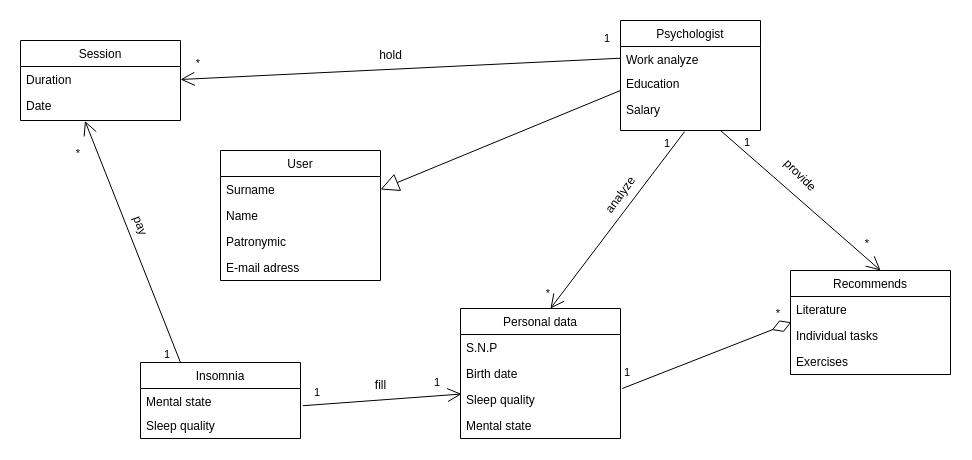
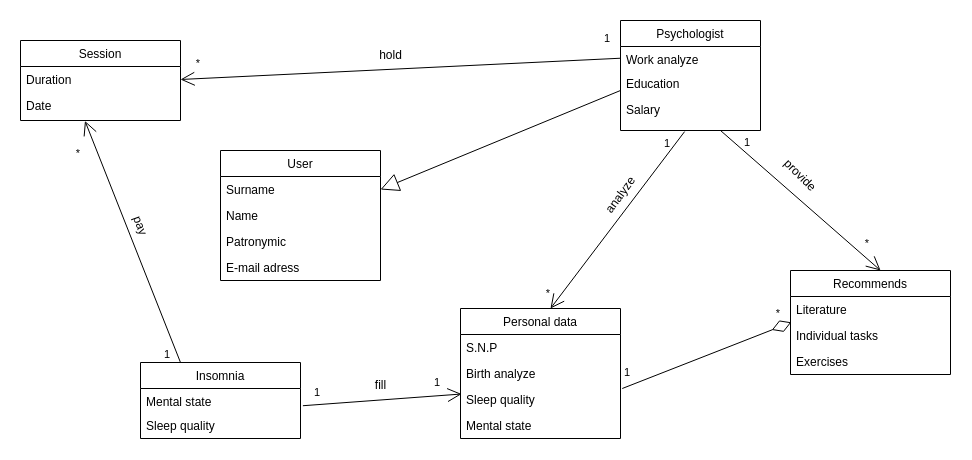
  <mxCell id="0" />
  <mxCell id="1" parent="0" />
  <mxCell id="2" value="User" style="swimlane;fontStyle=0;childLayout=stackLayout;horizontal=1;startSize=26;fillColor=none;horizontalStack=0;resizeParent=1;resizeParentMax=0;resizeLast=0;collapsible=1;marginBottom=0;" parent="1" vertex="1"><mxGeometry x="220" y="150" width="160" height="130" as="geometry" /></mxCell>
  <mxCell id="3" value="Surname" style="text;strokeColor=none;fillColor=none;align=left;verticalAlign=top;spacingLeft=4;spacingRight=4;overflow=hidden;rotatable=0;points=[[0,0.5],[1,0.5]];portConstraint=eastwest;" parent="2" vertex="1"><mxGeometry y="26" width="160" height="26" as="geometry" /></mxCell>
  <mxCell id="4" value="Name" style="text;strokeColor=none;fillColor=none;align=left;verticalAlign=top;spacingLeft=4;spacingRight=4;overflow=hidden;rotatable=0;points=[[0,0.5],[1,0.5]];portConstraint=eastwest;" parent="2" vertex="1"><mxGeometry y="52" width="160" height="26" as="geometry" /></mxCell>
  <mxCell id="5" value="Patronymic" style="text;strokeColor=none;fillColor=none;align=left;verticalAlign=top;spacingLeft=4;spacingRight=4;overflow=hidden;rotatable=0;points=[[0,0.5],[1,0.5]];portConstraint=eastwest;" parent="2" vertex="1"><mxGeometry y="78" width="160" height="26" as="geometry" /></mxCell>
  <mxCell id="6" value="E-mail adress" style="text;strokeColor=none;fillColor=none;align=left;verticalAlign=top;spacingLeft=4;spacingRight=4;overflow=hidden;rotatable=0;points=[[0,0.5],[1,0.5]];portConstraint=eastwest;" parent="2" vertex="1"><mxGeometry y="104" width="160" height="26" as="geometry" /></mxCell>
  <mxCell id="7" value="Psychologist" style="swimlane;fontStyle=0;childLayout=stackLayout;horizontal=1;startSize=26;fillColor=none;horizontalStack=0;resizeParent=1;resizeParentMax=0;resizeLast=0;collapsible=1;marginBottom=0;" parent="1" vertex="1"><mxGeometry x="620" y="20" width="140" height="110" as="geometry" /></mxCell>
  <mxCell id="8" value="" style="endArrow=none;html=1;startSize=12;startArrow=open;startFill=0;entryX=1.015;entryY=0.718;entryDx=0;entryDy=0;entryPerimeter=0;exitX=1;exitY=0.5;exitDx=0;exitDy=0;" parent="7" source="18" edge="1"><mxGeometry relative="1" as="geometry"><mxPoint x="158.72" y="26.004" as="sourcePoint" /><mxPoint x="1.137e-13" y="37.722" as="targetPoint" /></mxGeometry></mxCell>
  <mxCell id="9" value="1" style="edgeLabel;resizable=0;html=1;align=right;verticalAlign=bottom;" parent="8" connectable="0" vertex="1"><mxGeometry x="1" relative="1" as="geometry"><mxPoint x="-10" y="-12" as="offset" /></mxGeometry></mxCell>
  <mxCell id="10" value="Work analyze" style="text;strokeColor=none;fillColor=none;align=left;verticalAlign=top;spacingLeft=4;spacingRight=4;overflow=hidden;rotatable=0;points=[[0,0.5],[1,0.5]];portConstraint=eastwest;" parent="7" vertex="1"><mxGeometry y="26" width="140" height="24" as="geometry" /></mxCell>
  <mxCell id="11" value="Education" style="text;strokeColor=none;fillColor=none;align=left;verticalAlign=top;spacingLeft=4;spacingRight=4;overflow=hidden;rotatable=0;points=[[0,0.5],[1,0.5]];portConstraint=eastwest;" parent="7" vertex="1"><mxGeometry y="50" width="140" height="26" as="geometry" /></mxCell>
  <mxCell id="12" value="Salary" style="text;strokeColor=none;fillColor=none;align=left;verticalAlign=top;spacingLeft=4;spacingRight=4;overflow=hidden;rotatable=0;points=[[0,0.5],[1,0.5]];portConstraint=eastwest;" parent="7" vertex="1"><mxGeometry y="76" width="140" height="34" as="geometry" /></mxCell>
  <mxCell id="13" value="Recommends" style="swimlane;fontStyle=0;childLayout=stackLayout;horizontal=1;startSize=26;fillColor=none;horizontalStack=0;resizeParent=1;resizeParentMax=0;resizeLast=0;collapsible=1;marginBottom=0;" parent="1" vertex="1"><mxGeometry x="790" y="270" width="160" height="104" as="geometry" /></mxCell>
  <mxCell id="14" value="Literature" style="text;strokeColor=none;fillColor=none;align=left;verticalAlign=top;spacingLeft=4;spacingRight=4;overflow=hidden;rotatable=0;points=[[0,0.5],[1,0.5]];portConstraint=eastwest;" parent="13" vertex="1"><mxGeometry y="26" width="160" height="26" as="geometry" /></mxCell>
  <mxCell id="15" value="Individual tasks" style="text;strokeColor=none;fillColor=none;align=left;verticalAlign=top;spacingLeft=4;spacingRight=4;overflow=hidden;rotatable=0;points=[[0,0.5],[1,0.5]];portConstraint=eastwest;" parent="13" vertex="1"><mxGeometry y="52" width="160" height="26" as="geometry" /></mxCell>
  <mxCell id="16" value="Exercises" style="text;strokeColor=none;fillColor=none;align=left;verticalAlign=top;spacingLeft=4;spacingRight=4;overflow=hidden;rotatable=0;points=[[0,0.5],[1,0.5]];portConstraint=eastwest;" parent="13" vertex="1"><mxGeometry y="78" width="160" height="26" as="geometry" /></mxCell>
  <mxCell id="17" value="Session" style="swimlane;fontStyle=0;childLayout=stackLayout;horizontal=1;startSize=26;fillColor=none;horizontalStack=0;resizeParent=1;resizeParentMax=0;resizeLast=0;collapsible=1;marginBottom=0;" parent="1" vertex="1"><mxGeometry x="20" y="40" width="160" height="80" as="geometry" /></mxCell>
  <mxCell id="18" value="Duration" style="text;strokeColor=none;fillColor=none;align=left;verticalAlign=top;spacingLeft=4;spacingRight=4;overflow=hidden;rotatable=0;points=[[0,0.5],[1,0.5]];portConstraint=eastwest;" parent="17" vertex="1"><mxGeometry y="26" width="160" height="26" as="geometry" /></mxCell>
  <mxCell id="19" value="Date" style="text;strokeColor=none;fillColor=none;align=left;verticalAlign=top;spacingLeft=4;spacingRight=4;overflow=hidden;rotatable=0;points=[[0,0.5],[1,0.5]];portConstraint=eastwest;" parent="17" vertex="1"><mxGeometry y="52" width="160" height="28" as="geometry" /></mxCell>
  <mxCell id="20" value="" style="endArrow=none;html=1;endSize=12;startArrow=diamondThin;startSize=18;startFill=0;entryX=1.011;entryY=0.077;entryDx=0;entryDy=0;entryPerimeter=0;exitX=0.005;exitY=0.993;exitDx=0;exitDy=0;exitPerimeter=0;" parent="1" source="14" target="33" edge="1"><mxGeometry relative="1" as="geometry"><mxPoint x="770" y="310" as="sourcePoint" /><mxPoint x="770" y="330" as="targetPoint" /><Array as="points" /></mxGeometry></mxCell>
  <mxCell id="21" value="*" style="edgeLabel;resizable=0;html=1;align=right;verticalAlign=top;" parent="20" connectable="0" vertex="1"><mxGeometry x="1" relative="1" as="geometry"><mxPoint x="248" y="-158" as="offset" /></mxGeometry></mxCell>
  <mxCell id="22" value="*" style="edgeLabel;resizable=0;html=1;align=right;verticalAlign=top;" parent="20" connectable="0" vertex="1"><mxGeometry x="1" relative="1" as="geometry"><mxPoint x="159" y="-88" as="offset" /></mxGeometry></mxCell>
  <mxCell id="23" value="*" style="edgeLabel;resizable=0;html=1;align=right;verticalAlign=top;" parent="20" connectable="0" vertex="1"><mxGeometry x="1" relative="1" as="geometry"><mxPoint x="-541" y="-248" as="offset" /></mxGeometry></mxCell>
  <mxCell id="24" value="*" style="edgeLabel;resizable=0;html=1;align=right;verticalAlign=top;" parent="20" connectable="0" vertex="1"><mxGeometry x="1" relative="1" as="geometry"><mxPoint x="-71" y="-108" as="offset" /></mxGeometry></mxCell>
  <mxCell id="25" value="*" style="edgeLabel;resizable=0;html=1;align=right;verticalAlign=top;" parent="20" connectable="0" vertex="1"><mxGeometry x="1" relative="1" as="geometry"><mxPoint x="-421" y="-338" as="offset" /></mxGeometry></mxCell>
  <mxCell id="26" value="Insomnia" style="swimlane;fontStyle=0;childLayout=stackLayout;horizontal=1;startSize=26;fillColor=none;horizontalStack=0;resizeParent=1;resizeParentMax=0;resizeLast=0;collapsible=1;marginBottom=0;" parent="1" vertex="1"><mxGeometry x="140" y="362" width="160" height="76" as="geometry" /></mxCell>
  <mxCell id="27" value="Mental state" style="text;strokeColor=none;fillColor=none;align=left;verticalAlign=top;spacingLeft=4;spacingRight=4;overflow=hidden;rotatable=0;points=[[0,0.5],[1,0.5]];portConstraint=eastwest;" parent="26" vertex="1"><mxGeometry y="26" width="160" height="24" as="geometry" /></mxCell>
  <mxCell id="28" value="Sleep quality" style="text;strokeColor=none;fillColor=none;align=left;verticalAlign=top;spacingLeft=4;spacingRight=4;overflow=hidden;rotatable=0;points=[[0,0.5],[1,0.5]];portConstraint=eastwest;" parent="26" vertex="1"><mxGeometry y="50" width="160" height="26" as="geometry" /></mxCell>
  <mxCell id="29" value="" style="endArrow=block;endSize=16;endFill=0;html=1;exitX=0;exitY=0.769;exitDx=0;exitDy=0;exitPerimeter=0;entryX=1;entryY=0.5;entryDx=0;entryDy=0;" parent="1" source="11" target="3" edge="1"><mxGeometry x="0.007" y="-8" width="160" relative="1" as="geometry"><mxPoint x="365" y="210" as="sourcePoint" /><mxPoint x="340" y="110" as="targetPoint" /><mxPoint as="offset" /><Array as="points" /></mxGeometry></mxCell>
  <mxCell id="30" value="Personal data" style="swimlane;fontStyle=0;childLayout=stackLayout;horizontal=1;startSize=26;fillColor=none;horizontalStack=0;resizeParent=1;resizeParentMax=0;resizeLast=0;collapsible=1;marginBottom=0;" parent="1" vertex="1"><mxGeometry x="460" y="308" width="160" height="130" as="geometry" /></mxCell>
  <mxCell id="31" value="S.N.P" style="text;strokeColor=none;fillColor=none;align=left;verticalAlign=top;spacingLeft=4;spacingRight=4;overflow=hidden;rotatable=0;points=[[0,0.5],[1,0.5]];portConstraint=eastwest;" parent="30" vertex="1"><mxGeometry y="26" width="160" height="26" as="geometry" /></mxCell>
- <mxCell id="32" value="Birth date" style="text;strokeColor=none;fillColor=none;align=left;verticalAlign=top;spacingLeft=4;spacingRight=4;overflow=hidden;rotatable=0;points=[[0,0.5],[1,0.5]];portConstraint=eastwest;" parent="30" vertex="1"><mxGeometry y="52" width="160" height="26" as="geometry" /></mxCell>
+ <mxCell id="32" value="Birth analyze" style="text;strokeColor=none;fillColor=none;align=left;verticalAlign=top;spacingLeft=4;spacingRight=4;overflow=hidden;rotatable=0;points=[[0,0.5],[1,0.5]];portConstraint=eastwest;" parent="30" vertex="1"><mxGeometry y="52" width="160" height="26" as="geometry" /></mxCell>
  <mxCell id="33" value="Sleep quality" style="text;strokeColor=none;fillColor=none;align=left;verticalAlign=top;spacingLeft=4;spacingRight=4;overflow=hidden;rotatable=0;points=[[0,0.5],[1,0.5]];portConstraint=eastwest;" parent="30" vertex="1"><mxGeometry y="78" width="160" height="26" as="geometry" /></mxCell>
  <mxCell id="34" value="Mental state" style="text;strokeColor=none;fillColor=none;align=left;verticalAlign=top;spacingLeft=4;spacingRight=4;overflow=hidden;rotatable=0;points=[[0,0.5],[1,0.5]];portConstraint=eastwest;" parent="30" vertex="1"><mxGeometry y="104" width="160" height="26" as="geometry" /></mxCell>
  <mxCell id="35" value="" style="endArrow=none;html=1;startSize=12;startArrow=open;startFill=0;entryX=1.015;entryY=0.718;entryDx=0;entryDy=0;entryPerimeter=0;exitX=0.007;exitY=0.289;exitDx=0;exitDy=0;exitPerimeter=0;" parent="1" source="33" target="27" edge="1"><mxGeometry relative="1" as="geometry"><mxPoint x="450" y="430" as="sourcePoint" /><mxPoint x="460" y="341.01" as="targetPoint" /></mxGeometry></mxCell>
  <mxCell id="36" value="1" style="edgeLabel;resizable=0;html=1;align=right;verticalAlign=bottom;" parent="1" connectable="0" vertex="1"><mxGeometry x="319.999" y="400.001" as="geometry" /></mxCell>
  <mxCell id="37" value="fill" style="text;html=1;resizable=0;autosize=1;align=center;verticalAlign=middle;points=[];fillColor=none;strokeColor=none;rounded=0;rotation=0;" parent="1" vertex="1"><mxGeometry x="365" y="370" width="30" height="30" as="geometry" /></mxCell>
  <mxCell id="38" value="" style="endArrow=none;html=1;startSize=12;startArrow=open;startFill=0;entryX=0.458;entryY=1.032;entryDx=0;entryDy=0;exitX=1;exitY=0.5;exitDx=0;exitDy=0;entryPerimeter=0;" parent="1" target="12" edge="1"><mxGeometry relative="1" as="geometry"><mxPoint x="550" y="308" as="sourcePoint" /><mxPoint x="711.12" y="296.418" as="targetPoint" /></mxGeometry></mxCell>
  <mxCell id="39" value="1" style="edgeLabel;resizable=0;html=1;align=right;verticalAlign=bottom;" parent="38" connectable="0" vertex="1"><mxGeometry x="1" relative="1" as="geometry"><mxPoint x="-14" y="20" as="offset" /></mxGeometry></mxCell>
  <mxCell id="40" value="1" style="edgeLabel;resizable=0;html=1;align=right;verticalAlign=bottom;" parent="38" connectable="0" vertex="1"><mxGeometry x="1" relative="1" as="geometry"><mxPoint x="-244" y="259" as="offset" /></mxGeometry></mxCell>
  <mxCell id="41" value="1" style="edgeLabel;resizable=0;html=1;align=right;verticalAlign=bottom;" parent="38" connectable="0" vertex="1"><mxGeometry x="1" relative="1" as="geometry"><mxPoint x="-54" y="249" as="offset" /></mxGeometry></mxCell>
  <mxCell id="42" value="analyze" style="text;html=1;resizable=0;autosize=1;align=center;verticalAlign=middle;points=[];fillColor=none;strokeColor=none;rounded=0;rotation=-54;" parent="1" vertex="1"><mxGeometry x="590" y="180" width="60" height="30" as="geometry" /></mxCell>
  <mxCell id="43" value="" style="endArrow=none;html=1;startSize=12;startArrow=open;startFill=0;entryX=1.015;entryY=0.718;entryDx=0;entryDy=0;entryPerimeter=0;exitX=0.403;exitY=1.015;exitDx=0;exitDy=0;exitPerimeter=0;" parent="1" source="19" edge="1"><mxGeometry relative="1" as="geometry"><mxPoint x="338.72" y="350.284" as="sourcePoint" /><mxPoint x="180" y="362.002" as="targetPoint" /></mxGeometry></mxCell>
  <mxCell id="44" value="1" style="edgeLabel;resizable=0;html=1;align=right;verticalAlign=bottom;" parent="43" connectable="0" vertex="1"><mxGeometry x="1" relative="1" as="geometry"><mxPoint x="-10" as="offset" /></mxGeometry></mxCell>
  <mxCell id="45" value="pay" style="text;html=1;resizable=0;autosize=1;align=center;verticalAlign=middle;points=[];fillColor=none;strokeColor=none;rounded=0;rotation=70;" parent="1" vertex="1"><mxGeometry x="120" y="210" width="40" height="30" as="geometry" /></mxCell>
  <mxCell id="46" value="hold" style="text;html=1;resizable=0;autosize=1;align=center;verticalAlign=middle;points=[];fillColor=none;strokeColor=none;rounded=0;rotation=0;" parent="1" vertex="1"><mxGeometry x="365" y="40" width="50" height="30" as="geometry" /></mxCell>
  <mxCell id="47" value="" style="endArrow=none;html=1;startSize=12;startArrow=open;startFill=0;entryX=1.015;entryY=0.718;entryDx=0;entryDy=0;entryPerimeter=0;exitX=0.563;exitY=0;exitDx=0;exitDy=0;exitPerimeter=0;" parent="1" source="13" edge="1"><mxGeometry relative="1" as="geometry"><mxPoint x="878.72" y="118.284" as="sourcePoint" /><mxPoint x="720" y="130.002" as="targetPoint" /></mxGeometry></mxCell>
  <mxCell id="48" value="1" style="edgeLabel;resizable=0;html=1;align=right;verticalAlign=bottom;" parent="1" connectable="0" vertex="1"><mxGeometry x="749.999" y="150.001" as="geometry" /></mxCell>
  <mxCell id="49" value="provide" style="text;html=1;strokeColor=none;fillColor=none;align=center;verticalAlign=middle;whiteSpace=wrap;rounded=0;rotation=45;" parent="1" vertex="1"><mxGeometry x="770" y="160" width="60" height="30" as="geometry" /></mxCell>
